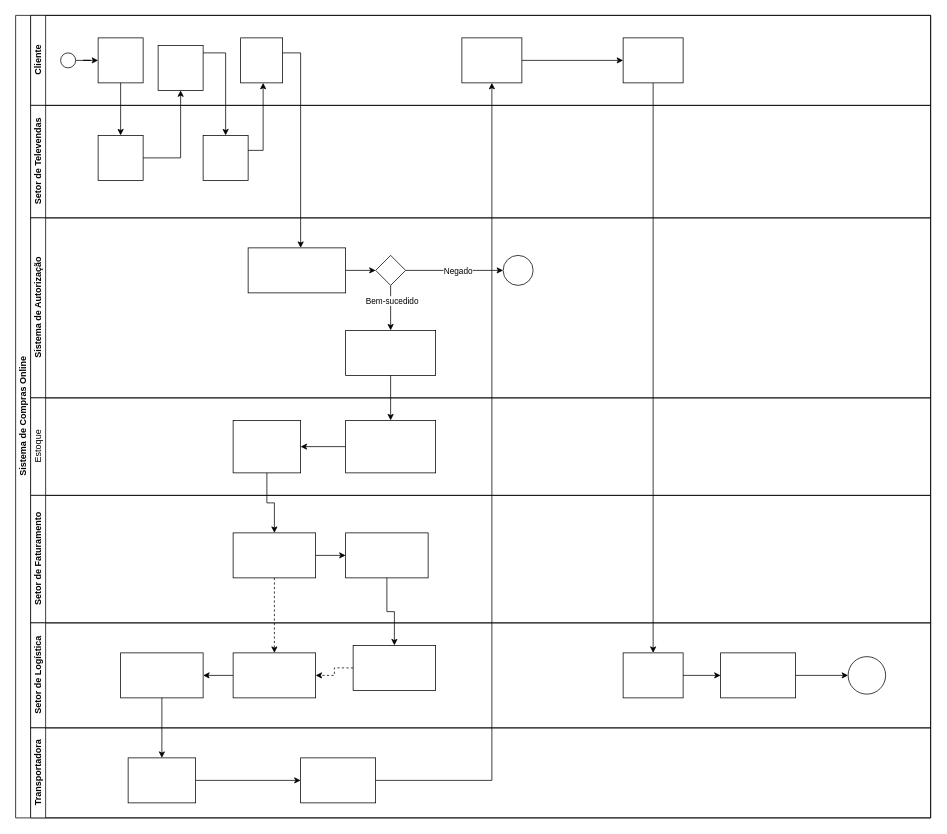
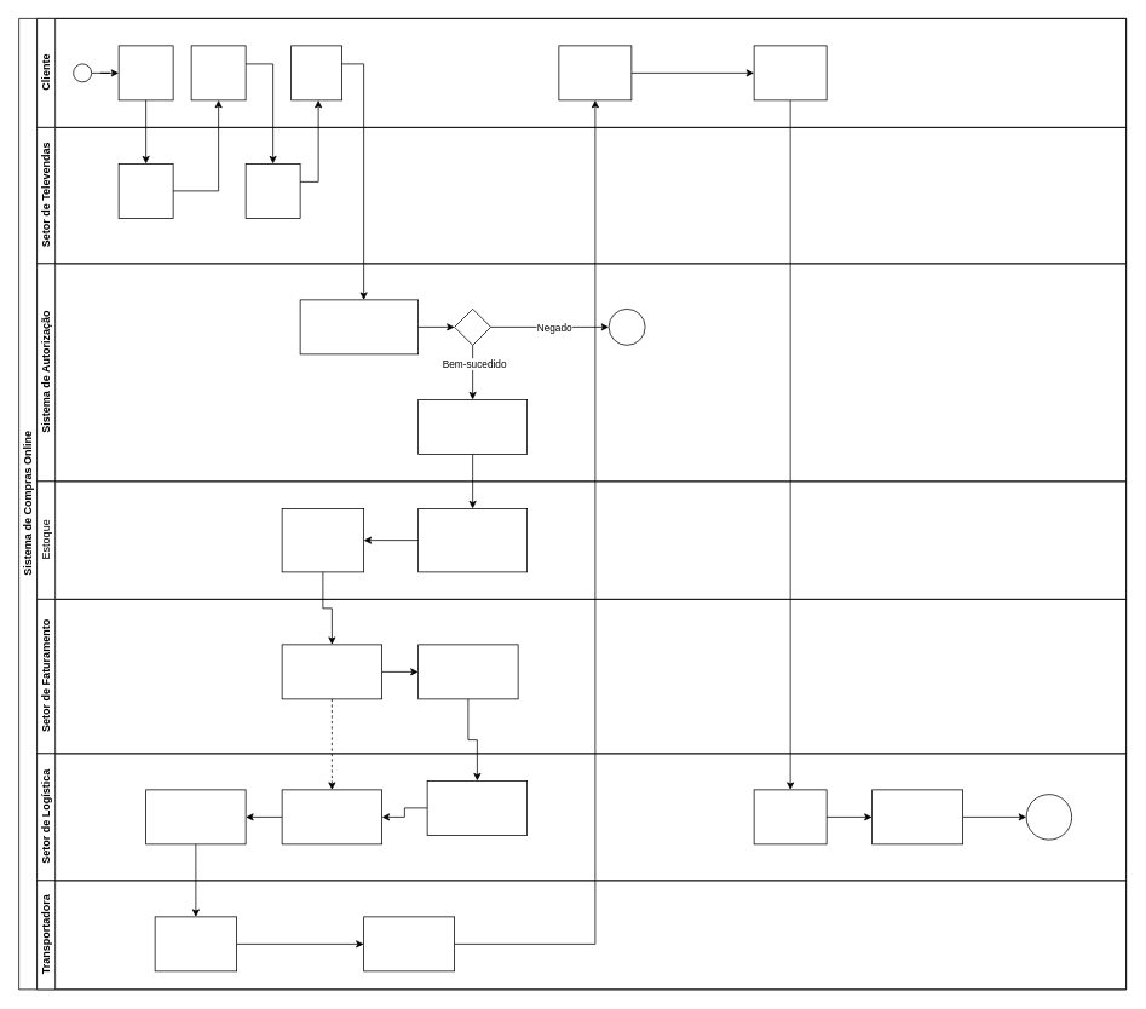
  <mxCell id="0" />
  <mxCell id="1" parent="0" />
  <mxCell id="2" value="Sistema de Compras Online" style="swimlane;html=1;childLayout=stackLayout;resizeParent=1;resizeParentMax=0;horizontal=0;startSize=20;horizontalStack=0;" parent="1" vertex="1"><mxGeometry x="20" y="20" width="1220" height="1070" as="geometry" /></mxCell>
  <mxCell id="3" value="" style="edgeStyle=orthogonalEdgeStyle;rounded=0;orthogonalLoop=1;jettySize=auto;html=1;" edge="1" parent="2" source="13" target="43"><mxGeometry relative="1" as="geometry" /></mxCell>
  <mxCell id="4" value="&lt;strong&gt;Cliente&lt;/strong&gt;" style="swimlane;html=1;startSize=20;horizontal=0;" parent="2" vertex="1"><mxGeometry x="20" width="1200" height="120" as="geometry" /></mxCell>
  <mxCell id="5" value="" style="edgeStyle=orthogonalEdgeStyle;rounded=0;orthogonalLoop=1;jettySize=auto;html=1;" parent="4" source="6" target="7" edge="1"><mxGeometry relative="1" as="geometry" /></mxCell>
  <mxCell id="6" value="" style="ellipse;whiteSpace=wrap;html=1;" parent="4" vertex="1"><mxGeometry x="40" y="50" width="20" height="20" as="geometry" /></mxCell>
  <mxCell id="7" value="&lt;font color=&quot;#ffffff&quot;&gt;Realiza Ligação&lt;/font&gt;" style="rounded=0;whiteSpace=wrap;html=1;fontFamily=Helvetica;fontSize=12;fontColor=#000000;align=center;" parent="4" vertex="1"><mxGeometry x="90" y="30" width="60" height="60" as="geometry" /></mxCell>
- <mxCell id="8" value="&lt;font color=&quot;#ffffff&quot;&gt;Realiza Pedido&lt;br&gt;&lt;/font&gt;" style="rounded=0;whiteSpace=wrap;html=1;fontColor=#000000;" vertex="1" parent="4"><mxGeometry x="170" y="40" width="60" height="60" as="geometry" /></mxCell>
+ <mxCell id="8" value="&lt;font color=&quot;#ffffff&quot;&gt;Realiza Pedido&lt;br&gt;&lt;/font&gt;" style="rounded=0;whiteSpace=wrap;html=1;fontColor=#000000;" vertex="1" parent="4"><mxGeometry x="170" y="30" width="60" height="60" as="geometry" /></mxCell>
  <mxCell id="9" value="" style="edgeStyle=orthogonalEdgeStyle;rounded=0;orthogonalLoop=1;jettySize=auto;html=1;" edge="1" parent="4" source="8" target="16"><mxGeometry relative="1" as="geometry"><Array as="points"><mxPoint x="260" y="50" /></Array></mxGeometry></mxCell>
  <mxCell id="10" value="&lt;font color=&quot;#ffffff&quot;&gt;Informa número do CC&lt;br&gt;&lt;/font&gt;" style="rounded=0;whiteSpace=wrap;html=1;fontColor=#000000;" vertex="1" parent="4"><mxGeometry x="280" y="30" width="56" height="60" as="geometry" /></mxCell>
  <mxCell id="11" value="" style="edgeStyle=orthogonalEdgeStyle;rounded=0;orthogonalLoop=1;jettySize=auto;html=1;" edge="1" parent="4" source="12" target="13"><mxGeometry relative="1" as="geometry" /></mxCell>
  <mxCell id="12" value="&lt;strong&gt;&lt;font color=&quot;#ffffff&quot;&gt;Receber o produto&lt;/font&gt;&lt;/strong&gt;" style="whiteSpace=wrap;html=1;fontColor=#000000;rounded=0;" vertex="1" parent="4"><mxGeometry x="575" y="30" width="80" height="60" as="geometry" /></mxCell>
  <mxCell id="13" value="&lt;strong&gt;&lt;font color=&quot;#ffffff&quot;&gt;Assinar o canhoto&lt;/font&gt;&lt;/strong&gt;" style="whiteSpace=wrap;html=1;fontColor=#000000;rounded=0;" vertex="1" parent="4"><mxGeometry x="790" y="30" width="80" height="60" as="geometry" /></mxCell>
  <mxCell id="14" value="&lt;strong&gt;Setor de Televendas&lt;br&gt;&lt;/strong&gt;" style="swimlane;html=1;startSize=20;horizontal=0;" vertex="1" parent="2"><mxGeometry x="20" y="120" width="1200" height="150" as="geometry" /></mxCell>
  <mxCell id="15" value="&lt;font color=&quot;#ffffff&quot;&gt;Atende Ligação&lt;/font&gt;" style="rounded=0;whiteSpace=wrap;html=1;fontColor=#000000;" vertex="1" parent="14"><mxGeometry x="90" y="40" width="60" height="60" as="geometry" /></mxCell>
  <mxCell id="16" value="&lt;font color=&quot;#ffffff&quot;&gt;Registra Pedido&lt;br&gt;&lt;/font&gt;" style="rounded=0;whiteSpace=wrap;html=1;fontColor=#000000;" vertex="1" parent="14"><mxGeometry x="230" y="40" width="60" height="60" as="geometry" /></mxCell>
  <mxCell id="17" value="&lt;strong&gt;Sistema de Autorização&lt;/strong&gt;" style="swimlane;html=1;startSize=20;horizontal=0;" parent="2" vertex="1"><mxGeometry x="20" y="270" width="1200" height="240" as="geometry" /></mxCell>
  <mxCell id="18" value="" style="edgeStyle=orthogonalEdgeStyle;rounded=0;orthogonalLoop=1;jettySize=auto;html=1;" edge="1" parent="17" source="19" target="24"><mxGeometry relative="1" as="geometry" /></mxCell>
  <mxCell id="19" value="&lt;font color=&quot;#ffffff&quot;&gt;Verifica a autorização da compra com base no número do CC&lt;br&gt;&lt;/font&gt;" style="rounded=0;whiteSpace=wrap;html=1;fontColor=#000000;" vertex="1" parent="17"><mxGeometry x="290" y="40" width="130" height="60" as="geometry" /></mxCell>
  <mxCell id="20" value="" style="edgeStyle=orthogonalEdgeStyle;rounded=0;orthogonalLoop=1;jettySize=auto;html=1;" edge="1" parent="17" source="24" target="25"><mxGeometry relative="1" as="geometry" /></mxCell>
  <mxCell id="21" value="Negado" style="edgeLabel;html=1;align=center;verticalAlign=middle;resizable=0;points=[];" vertex="1" connectable="0" parent="20"><mxGeometry x="0.16" y="-2" relative="1" as="geometry"><mxPoint x="-6" y="-2" as="offset" /></mxGeometry></mxCell>
  <mxCell id="22" value="" style="edgeStyle=orthogonalEdgeStyle;rounded=0;orthogonalLoop=1;jettySize=auto;html=1;" edge="1" parent="17" source="24" target="26"><mxGeometry relative="1" as="geometry" /></mxCell>
  <mxCell id="23" value="Bem-sucedido" style="edgeLabel;html=1;align=center;verticalAlign=middle;resizable=0;points=[];" vertex="1" connectable="0" parent="22"><mxGeometry x="-0.333" y="1" relative="1" as="geometry"><mxPoint as="offset" /></mxGeometry></mxCell>
  <mxCell id="24" value="" style="rhombus;whiteSpace=wrap;html=1;fontColor=#000000;rounded=0;" vertex="1" parent="17"><mxGeometry x="460" y="50" width="40" height="40" as="geometry" /></mxCell>
  <mxCell id="25" value="" style="ellipse;whiteSpace=wrap;html=1;fontColor=#000000;rounded=0;" vertex="1" parent="17"><mxGeometry x="630" y="50" width="40" height="40" as="geometry" /></mxCell>
  <mxCell id="26" value="&lt;strong&gt;&lt;font color=&quot;#ffffff&quot;&gt;Enviar o pedido para o Estoque&lt;/font&gt;&lt;/strong&gt;" style="whiteSpace=wrap;html=1;fontColor=#000000;rounded=0;" vertex="1" parent="17"><mxGeometry x="420" y="150" width="120" height="60" as="geometry" /></mxCell>
  <mxCell id="27" value="&lt;span style=&quot;font-weight: normal;&quot;&gt;Estoque&lt;br&gt;&lt;/span&gt;" style="swimlane;html=1;startSize=20;horizontal=0;" parent="2" vertex="1"><mxGeometry x="20" y="510" width="1200" height="130" as="geometry"><mxRectangle x="20" y="480" width="430" height="30" as="alternateBounds" /></mxGeometry></mxCell>
  <mxCell id="28" value="" style="edgeStyle=orthogonalEdgeStyle;rounded=0;orthogonalLoop=1;jettySize=auto;html=1;" edge="1" parent="27" source="29" target="30"><mxGeometry relative="1" as="geometry" /></mxCell>
  <mxCell id="29" value="&lt;strong&gt;&lt;font color=&quot;#ffffff&quot;&gt;Atualizar a quantidade dos produtos no estoque&lt;/font&gt;&lt;/strong&gt;" style="whiteSpace=wrap;html=1;fontColor=#000000;rounded=0;" vertex="1" parent="27"><mxGeometry x="420" y="30" width="120" height="70" as="geometry" /></mxCell>
  <mxCell id="30" value="&lt;strong&gt;&lt;font color=&quot;#ffffff&quot;&gt;Enviar os dados do pedido para o Faturamento&lt;/font&gt;&lt;/strong&gt;" style="whiteSpace=wrap;html=1;fontColor=#000000;rounded=0;" vertex="1" parent="27"><mxGeometry x="270" y="30" width="90" height="70" as="geometry" /></mxCell>
  <mxCell id="31" value="&lt;strong&gt;Setor de Faturamento&lt;/strong&gt;&lt;span style=&quot;font-weight: normal;&quot;&gt;&lt;br&gt;&lt;/span&gt;" style="swimlane;html=1;startSize=20;horizontal=0;" vertex="1" parent="2"><mxGeometry x="20" y="640" width="1200" height="170" as="geometry"><mxRectangle x="20" y="480" width="430" height="30" as="alternateBounds" /></mxGeometry></mxCell>
  <mxCell id="32" value="" style="edgeStyle=orthogonalEdgeStyle;rounded=0;orthogonalLoop=1;jettySize=auto;html=1;" edge="1" parent="31" source="33" target="34"><mxGeometry relative="1" as="geometry" /></mxCell>
  <mxCell id="33" value="&lt;font color=&quot;#ffffff&quot;&gt;&lt;b&gt;Dar nota fiscal (NF)&lt;/b&gt;&lt;/font&gt;" style="whiteSpace=wrap;html=1;fontColor=#000000;rounded=0;" vertex="1" parent="31"><mxGeometry x="270" y="50" width="110" height="60" as="geometry" /></mxCell>
  <mxCell id="34" value="&lt;strong&gt;&lt;font color=&quot;#ffffff&quot;&gt;Enviar dados do pedido para a Logística&lt;/font&gt;&lt;/strong&gt;" style="whiteSpace=wrap;html=1;fontColor=#000000;rounded=0;" vertex="1" parent="31"><mxGeometry x="420" y="50" width="110" height="60" as="geometry" /></mxCell>
  <mxCell id="35" value="" style="edgeStyle=orthogonalEdgeStyle;rounded=0;orthogonalLoop=1;jettySize=auto;html=1;" edge="1" parent="2" source="30" target="33"><mxGeometry relative="1" as="geometry" /></mxCell>
  <mxCell id="36" value="" style="edgeStyle=orthogonalEdgeStyle;rounded=0;orthogonalLoop=1;jettySize=auto;html=1;" edge="1" parent="2" source="34" target="39"><mxGeometry relative="1" as="geometry" /></mxCell>
  <mxCell id="37" value="&lt;strong&gt;Setor de Logística&lt;/strong&gt;&lt;span style=&quot;font-weight: normal;&quot;&gt;&lt;br&gt;&lt;/span&gt;" style="swimlane;html=1;startSize=20;horizontal=0;" vertex="1" parent="2"><mxGeometry x="20" y="810" width="1200" height="140" as="geometry"><mxRectangle x="20" y="480" width="430" height="30" as="alternateBounds" /></mxGeometry></mxCell>
- <mxCell id="38" value="" style="edgeStyle=orthogonalEdgeStyle;rounded=0;orthogonalLoop=1;jettySize=auto;html=1;dashed=1;" edge="1" parent="37" source="39" target="41"><mxGeometry relative="1" as="geometry" /></mxCell>
+ <mxCell id="38" value="" style="edgeStyle=orthogonalEdgeStyle;rounded=0;orthogonalLoop=1;jettySize=auto;html=1;" edge="1" parent="37" source="39" target="41"><mxGeometry relative="1" as="geometry" /></mxCell>
  <mxCell id="39" value="&lt;strong&gt;&lt;font color=&quot;#ffffff&quot;&gt;Separar produtos e embalar&lt;/font&gt;&lt;/strong&gt;" style="whiteSpace=wrap;html=1;fontColor=#000000;rounded=0;" vertex="1" parent="37"><mxGeometry x="430" y="30" width="110" height="60" as="geometry" /></mxCell>
  <mxCell id="40" value="" style="edgeStyle=orthogonalEdgeStyle;rounded=0;orthogonalLoop=1;jettySize=auto;html=1;" edge="1" parent="37" source="41" target="42"><mxGeometry relative="1" as="geometry" /></mxCell>
  <mxCell id="41" value="&lt;b&gt;&lt;font color=&quot;#ffffff&quot;&gt;Anexar nota fiscal na embalagem&lt;/font&gt;&lt;/b&gt;" style="whiteSpace=wrap;html=1;fontColor=#000000;rounded=0;" vertex="1" parent="37"><mxGeometry x="270" y="40" width="110" height="60" as="geometry" /></mxCell>
  <mxCell id="42" value="&lt;strong&gt;&lt;font color=&quot;#ffffff&quot;&gt;Repassar pacote para a transportadora&lt;/font&gt;&lt;/strong&gt;" style="whiteSpace=wrap;html=1;fontColor=#000000;rounded=0;" vertex="1" parent="37"><mxGeometry x="120" y="40" width="110" height="60" as="geometry" /></mxCell>
  <mxCell id="43" value="&lt;strong&gt;&lt;font color=&quot;#ffffff&quot;&gt;Receber o canhoto&lt;/font&gt;&lt;/strong&gt;" style="whiteSpace=wrap;html=1;fontColor=#000000;rounded=0;" vertex="1" parent="37"><mxGeometry x="790" y="40" width="80" height="60" as="geometry" /></mxCell>
  <mxCell id="44" value="&lt;strong&gt;&lt;font color=&quot;#ffffff&quot;&gt;Dar Baixa na Entrega&lt;/font&gt;&lt;/strong&gt;" style="whiteSpace=wrap;html=1;fontColor=#000000;rounded=0;" vertex="1" parent="37"><mxGeometry x="920" y="40" width="100" height="60" as="geometry" /></mxCell>
  <mxCell id="45" value="" style="edgeStyle=orthogonalEdgeStyle;rounded=0;orthogonalLoop=1;jettySize=auto;html=1;" edge="1" parent="37" source="43" target="44"><mxGeometry relative="1" as="geometry" /></mxCell>
  <mxCell id="46" value="" style="ellipse;whiteSpace=wrap;html=1;fontColor=#000000;rounded=0;" vertex="1" parent="37"><mxGeometry x="1090" y="45" width="50" height="50" as="geometry" /></mxCell>
  <mxCell id="47" value="" style="edgeStyle=orthogonalEdgeStyle;rounded=0;orthogonalLoop=1;jettySize=auto;html=1;" edge="1" parent="37" source="44" target="46"><mxGeometry relative="1" as="geometry" /></mxCell>
  <mxCell id="48" value="&lt;strong&gt;Transportadora&lt;/strong&gt;&lt;span style=&quot;font-weight: normal;&quot;&gt;&lt;br&gt;&lt;/span&gt;" style="swimlane;html=1;startSize=20;horizontal=0;" vertex="1" parent="2"><mxGeometry x="20" y="950" width="1200" height="120" as="geometry"><mxRectangle x="20" y="480" width="430" height="30" as="alternateBounds" /></mxGeometry></mxCell>
  <mxCell id="49" value="" style="edgeStyle=orthogonalEdgeStyle;rounded=0;orthogonalLoop=1;jettySize=auto;html=1;" edge="1" parent="48" source="50" target="51"><mxGeometry relative="1" as="geometry" /></mxCell>
  <mxCell id="50" value="&lt;strong&gt;&lt;font color=&quot;#ffffff&quot;&gt;Receber pacote&lt;/font&gt;&lt;/strong&gt;" style="whiteSpace=wrap;html=1;fontColor=#000000;rounded=0;" vertex="1" parent="48"><mxGeometry x="130" y="40" width="90" height="60" as="geometry" /></mxCell>
  <mxCell id="51" value="&lt;strong&gt;&lt;font color=&quot;#ffffff&quot;&gt;Entregar pacote ao cliente&lt;/font&gt;&lt;/strong&gt;" style="whiteSpace=wrap;html=1;fontColor=#000000;rounded=0;" vertex="1" parent="48"><mxGeometry x="360" y="40" width="100" height="60" as="geometry" /></mxCell>
  <mxCell id="52" value="" style="edgeStyle=orthogonalEdgeStyle;rounded=0;orthogonalLoop=1;jettySize=auto;html=1;" edge="1" parent="2" source="7" target="15"><mxGeometry relative="1" as="geometry" /></mxCell>
  <mxCell id="53" value="" style="edgeStyle=orthogonalEdgeStyle;rounded=0;orthogonalLoop=1;jettySize=auto;html=1;" edge="1" parent="2" source="15" target="8"><mxGeometry relative="1" as="geometry" /></mxCell>
  <mxCell id="54" value="" style="edgeStyle=orthogonalEdgeStyle;rounded=0;orthogonalLoop=1;jettySize=auto;html=1;" edge="1" parent="2" source="16" target="10"><mxGeometry relative="1" as="geometry"><Array as="points"><mxPoint x="330" y="180" /></Array></mxGeometry></mxCell>
  <mxCell id="55" value="" style="edgeStyle=orthogonalEdgeStyle;rounded=0;orthogonalLoop=1;jettySize=auto;html=1;" edge="1" parent="2" source="10" target="19"><mxGeometry relative="1" as="geometry"><Array as="points"><mxPoint x="380" y="50" /></Array></mxGeometry></mxCell>
  <mxCell id="56" value="" style="edgeStyle=orthogonalEdgeStyle;rounded=0;orthogonalLoop=1;jettySize=auto;html=1;" edge="1" parent="2" source="26" target="29"><mxGeometry relative="1" as="geometry" /></mxCell>
  <mxCell id="57" value="" style="edgeStyle=orthogonalEdgeStyle;rounded=0;orthogonalLoop=1;jettySize=auto;html=1;dashed=1;" edge="1" parent="2" source="33" target="41"><mxGeometry relative="1" as="geometry" /></mxCell>
  <mxCell id="58" value="" style="edgeStyle=orthogonalEdgeStyle;rounded=0;orthogonalLoop=1;jettySize=auto;html=1;" edge="1" parent="2" source="42" target="50"><mxGeometry relative="1" as="geometry" /></mxCell>
  <mxCell id="59" value="" style="edgeStyle=orthogonalEdgeStyle;rounded=0;orthogonalLoop=1;jettySize=auto;html=1;" edge="1" parent="2" source="51" target="12"><mxGeometry relative="1" as="geometry" /></mxCell>
